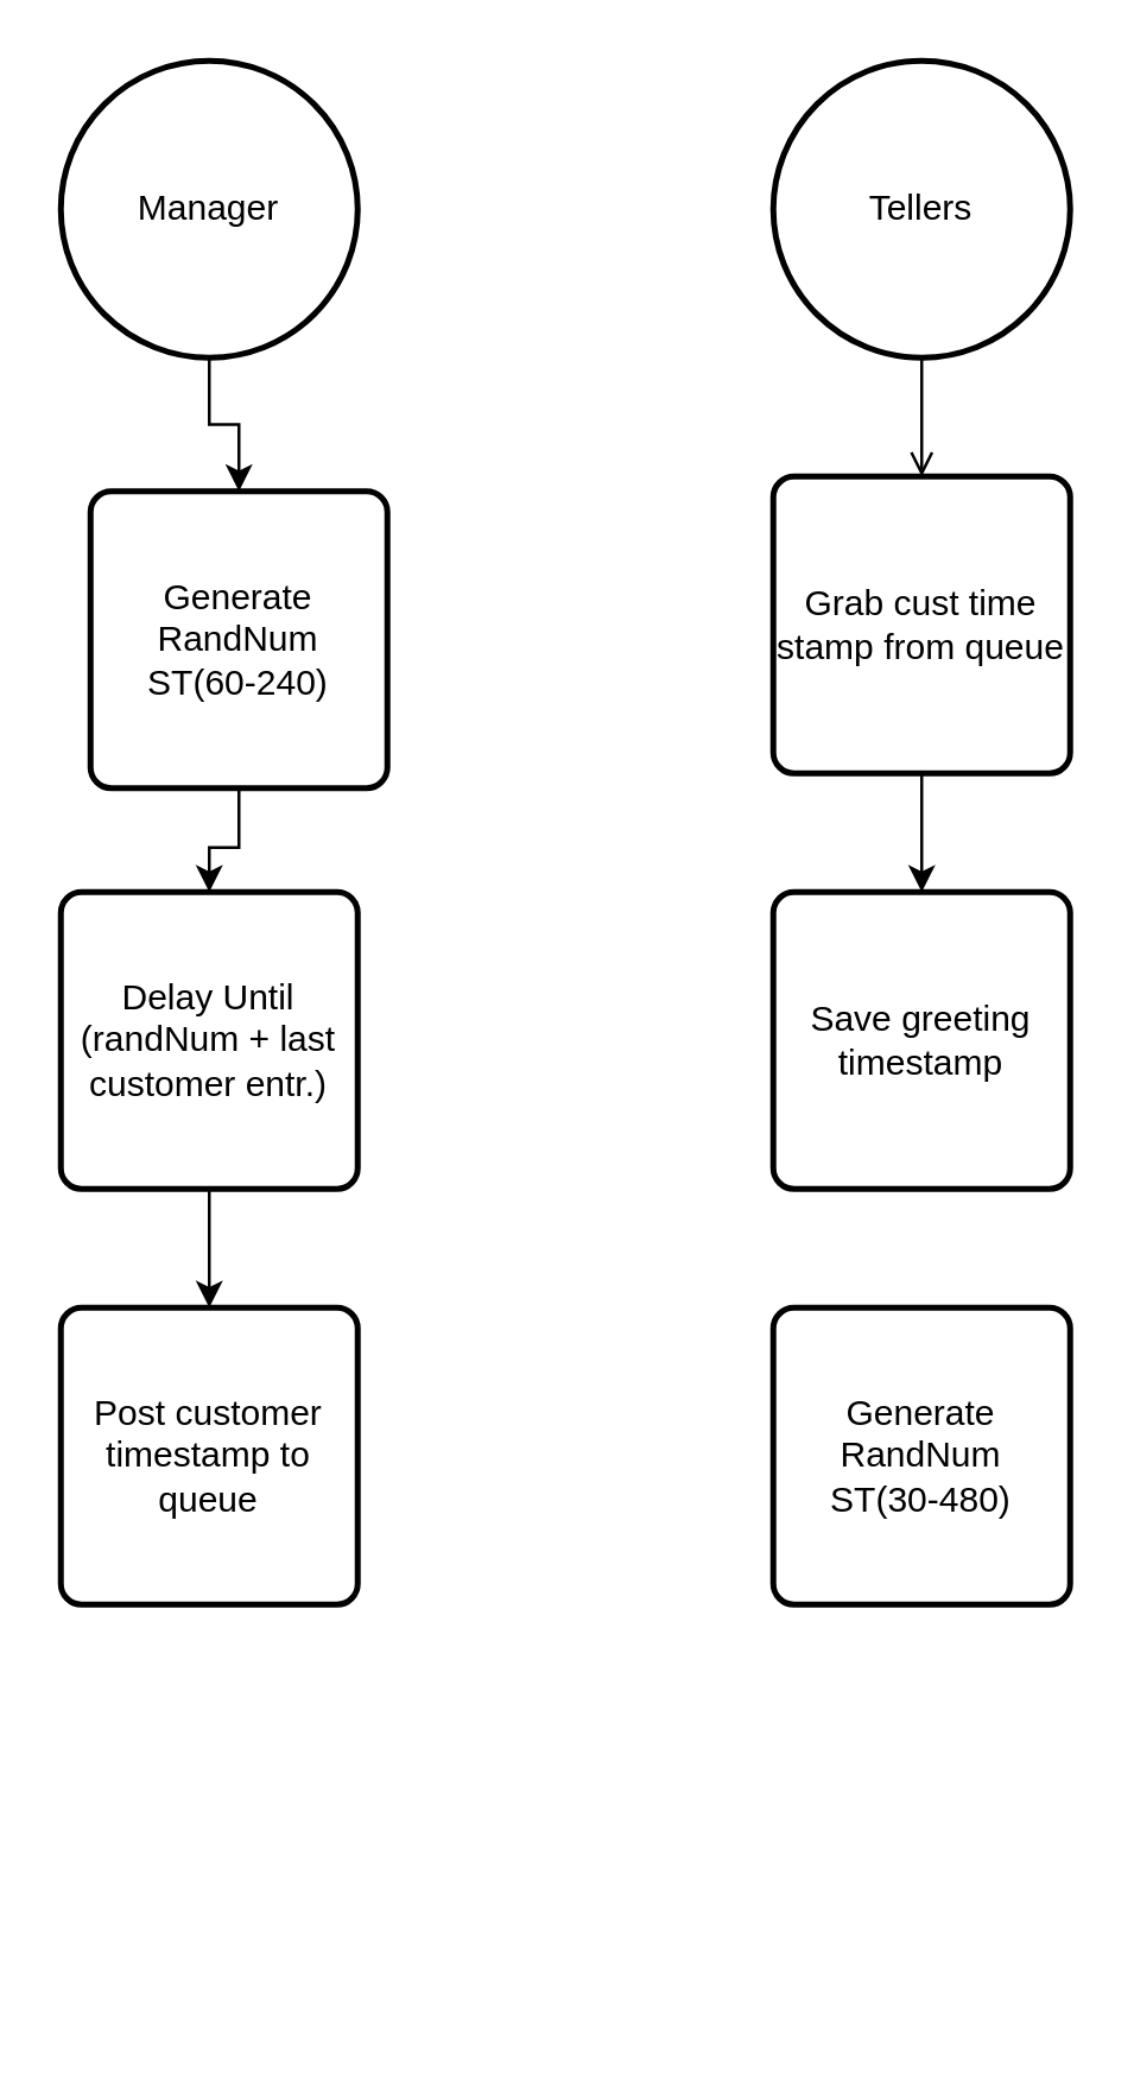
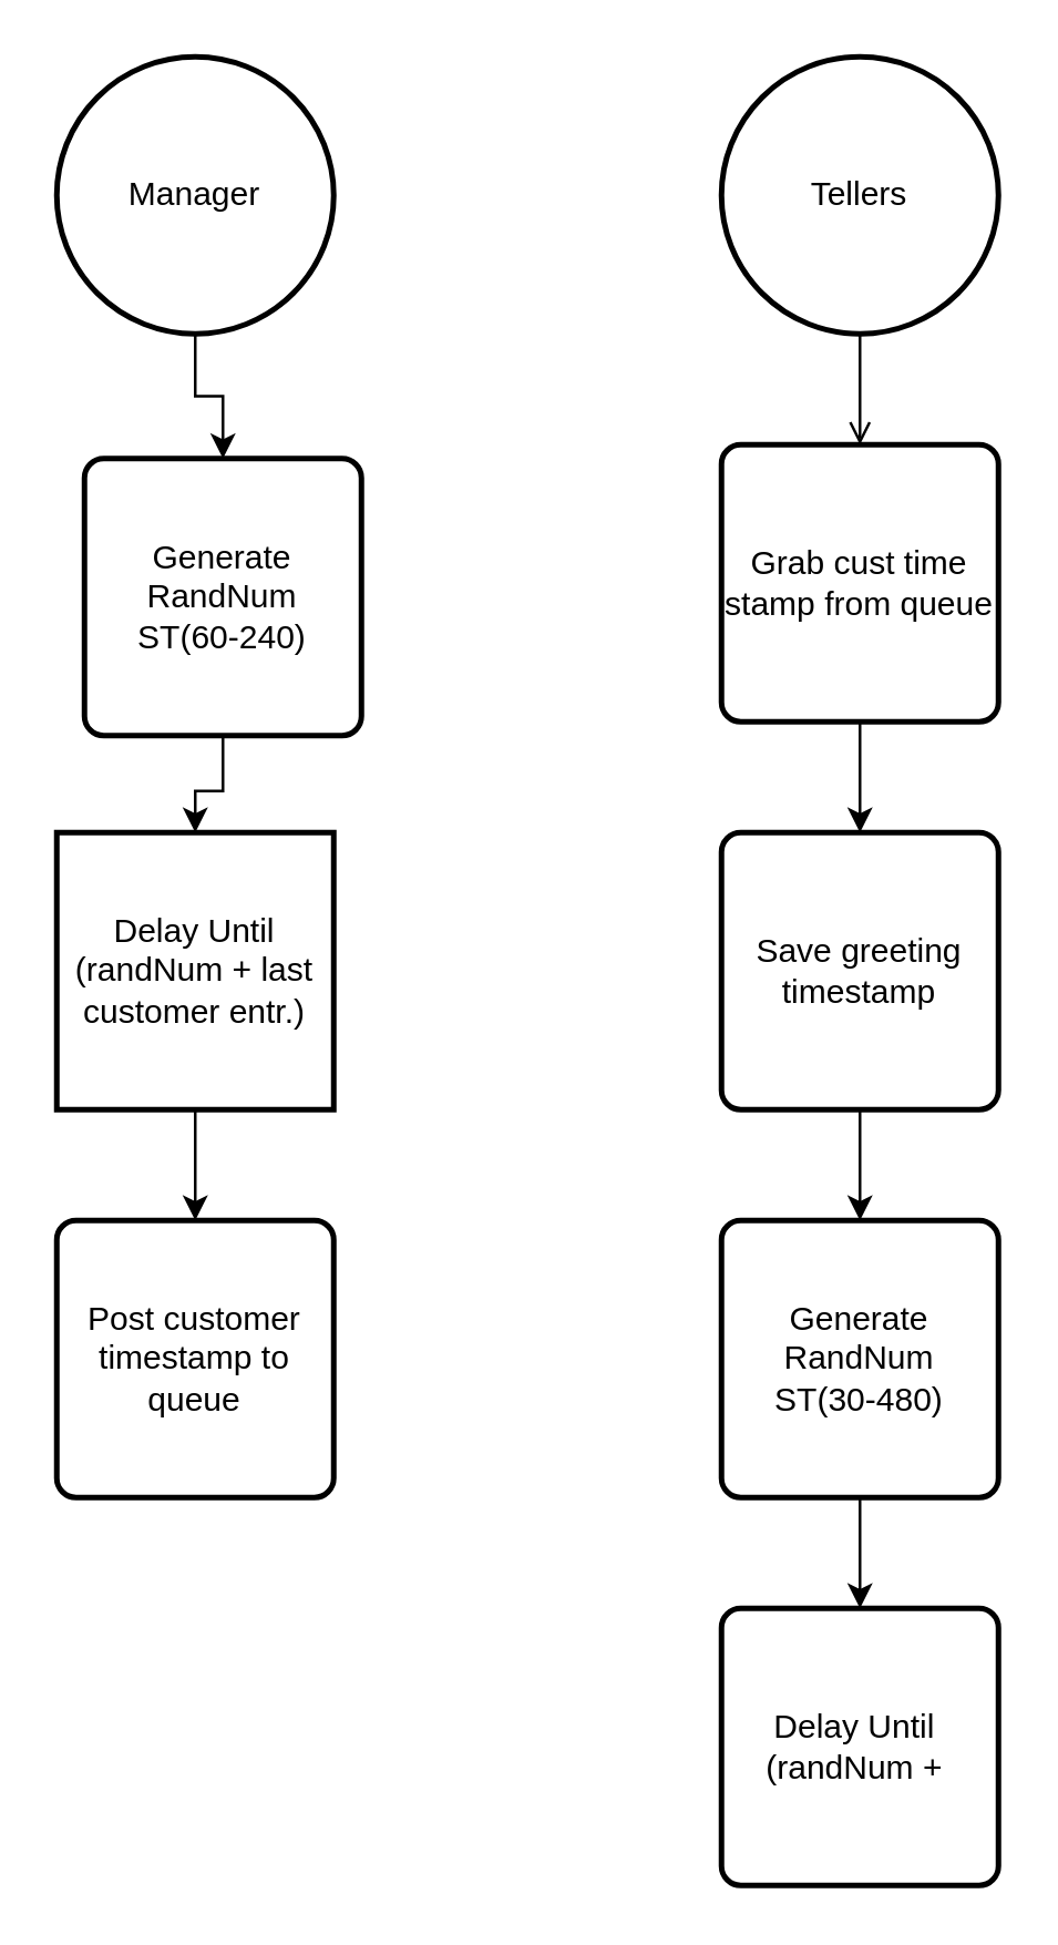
  <mxCell id="0" />
  <mxCell id="1" parent="0" />
  <mxCell id="2" value="" style="edgeStyle=orthogonalEdgeStyle;rounded=0;orthogonalLoop=1;jettySize=auto;html=1;" edge="1" parent="1" source="3" target="5"><mxGeometry relative="1" as="geometry" /></mxCell>
  <mxCell id="3" value="Manager" style="strokeWidth=2;html=1;shape=mxgraph.flowchart.start_2;whiteSpace=wrap;" vertex="1" parent="1"><mxGeometry x="20" y="20" width="100" height="100" as="geometry" /></mxCell>
  <mxCell id="4" value="" style="edgeStyle=orthogonalEdgeStyle;rounded=0;orthogonalLoop=1;jettySize=auto;html=1;" edge="1" parent="1" source="5" target="7"><mxGeometry relative="1" as="geometry" /></mxCell>
  <mxCell id="5" value="Generate RandNum&lt;br&gt;ST(60-240)" style="rounded=1;whiteSpace=wrap;html=1;absoluteArcSize=1;arcSize=14;strokeWidth=2;" vertex="1" parent="1"><mxGeometry x="30" y="165" width="100" height="100" as="geometry" /></mxCell>
  <mxCell id="6" value="" style="edgeStyle=orthogonalEdgeStyle;rounded=0;orthogonalLoop=1;jettySize=auto;html=1;" edge="1" parent="1" source="7" target="8"><mxGeometry relative="1" as="geometry" /></mxCell>
- <mxCell id="7" value="Delay Until (randNum + last customer entr.)" style="rounded=1;whiteSpace=wrap;html=1;absoluteArcSize=1;arcSize=14;strokeWidth=2;" vertex="1" parent="1"><mxGeometry x="20" y="300" width="100" height="100" as="geometry" /></mxCell>
+ <mxCell id="7" value="Delay Until (randNum + last customer entr.)" style="whiteSpace=wrap;html=1;absoluteArcSize=1;arcSize=14;strokeWidth=2;rounded=0;" vertex="1" parent="1"><mxGeometry x="20" y="300" width="100" height="100" as="geometry" /></mxCell>
  <mxCell id="8" value="Post customer timestamp to queue" style="rounded=1;whiteSpace=wrap;html=1;absoluteArcSize=1;arcSize=14;strokeWidth=2;" vertex="1" parent="1"><mxGeometry x="20" y="440" width="100" height="100" as="geometry" /></mxCell>
  <mxCell id="9" value="" style="edgeStyle=orthogonalEdgeStyle;rounded=0;orthogonalLoop=1;jettySize=auto;html=1;endArrow=open;" edge="1" parent="1" source="10" target="12"><mxGeometry relative="1" as="geometry" /></mxCell>
  <mxCell id="10" value="Tellers" style="strokeWidth=2;html=1;shape=mxgraph.flowchart.start_2;whiteSpace=wrap;" vertex="1" parent="1"><mxGeometry x="260" y="20" width="100" height="100" as="geometry" /></mxCell>
  <mxCell id="11" value="" style="edgeStyle=orthogonalEdgeStyle;rounded=0;orthogonalLoop=1;jettySize=auto;html=1;" edge="1" parent="1" source="12" target="17"><mxGeometry relative="1" as="geometry" /></mxCell>
  <mxCell id="12" value="Grab cust time stamp from queue" style="rounded=1;whiteSpace=wrap;html=1;absoluteArcSize=1;arcSize=14;strokeWidth=2;" vertex="1" parent="1"><mxGeometry x="260" y="160" width="100" height="100" as="geometry" /></mxCell>
+ <mxCell id="13" value="" style="edgeStyle=orthogonalEdgeStyle;rounded=0;orthogonalLoop=1;jettySize=auto;html=1;" edge="1" parent="1" source="14" target="15"><mxGeometry relative="1" as="geometry" /></mxCell>
  <mxCell id="14" value="Generate RandNum&lt;br&gt;ST(30-480)" style="rounded=1;whiteSpace=wrap;html=1;absoluteArcSize=1;arcSize=14;strokeWidth=2;" vertex="1" parent="1"><mxGeometry x="260" y="440" width="100" height="100" as="geometry" /></mxCell>
+ <mxCell id="15" value="Delay Until&amp;nbsp;&lt;br&gt;(randNum +&amp;nbsp;" style="rounded=1;whiteSpace=wrap;html=1;absoluteArcSize=1;arcSize=14;strokeWidth=2;" vertex="1" parent="1"><mxGeometry x="260" y="580" width="100" height="100" as="geometry" /></mxCell>
+ <mxCell id="16" value="" style="edgeStyle=orthogonalEdgeStyle;rounded=0;orthogonalLoop=1;jettySize=auto;html=1;" edge="1" parent="1" source="17" target="14"><mxGeometry relative="1" as="geometry" /></mxCell>
  <mxCell id="17" value="Save greeting timestamp" style="rounded=1;whiteSpace=wrap;html=1;absoluteArcSize=1;arcSize=14;strokeWidth=2;" vertex="1" parent="1"><mxGeometry x="260" y="300" width="100" height="100" as="geometry" /></mxCell>
